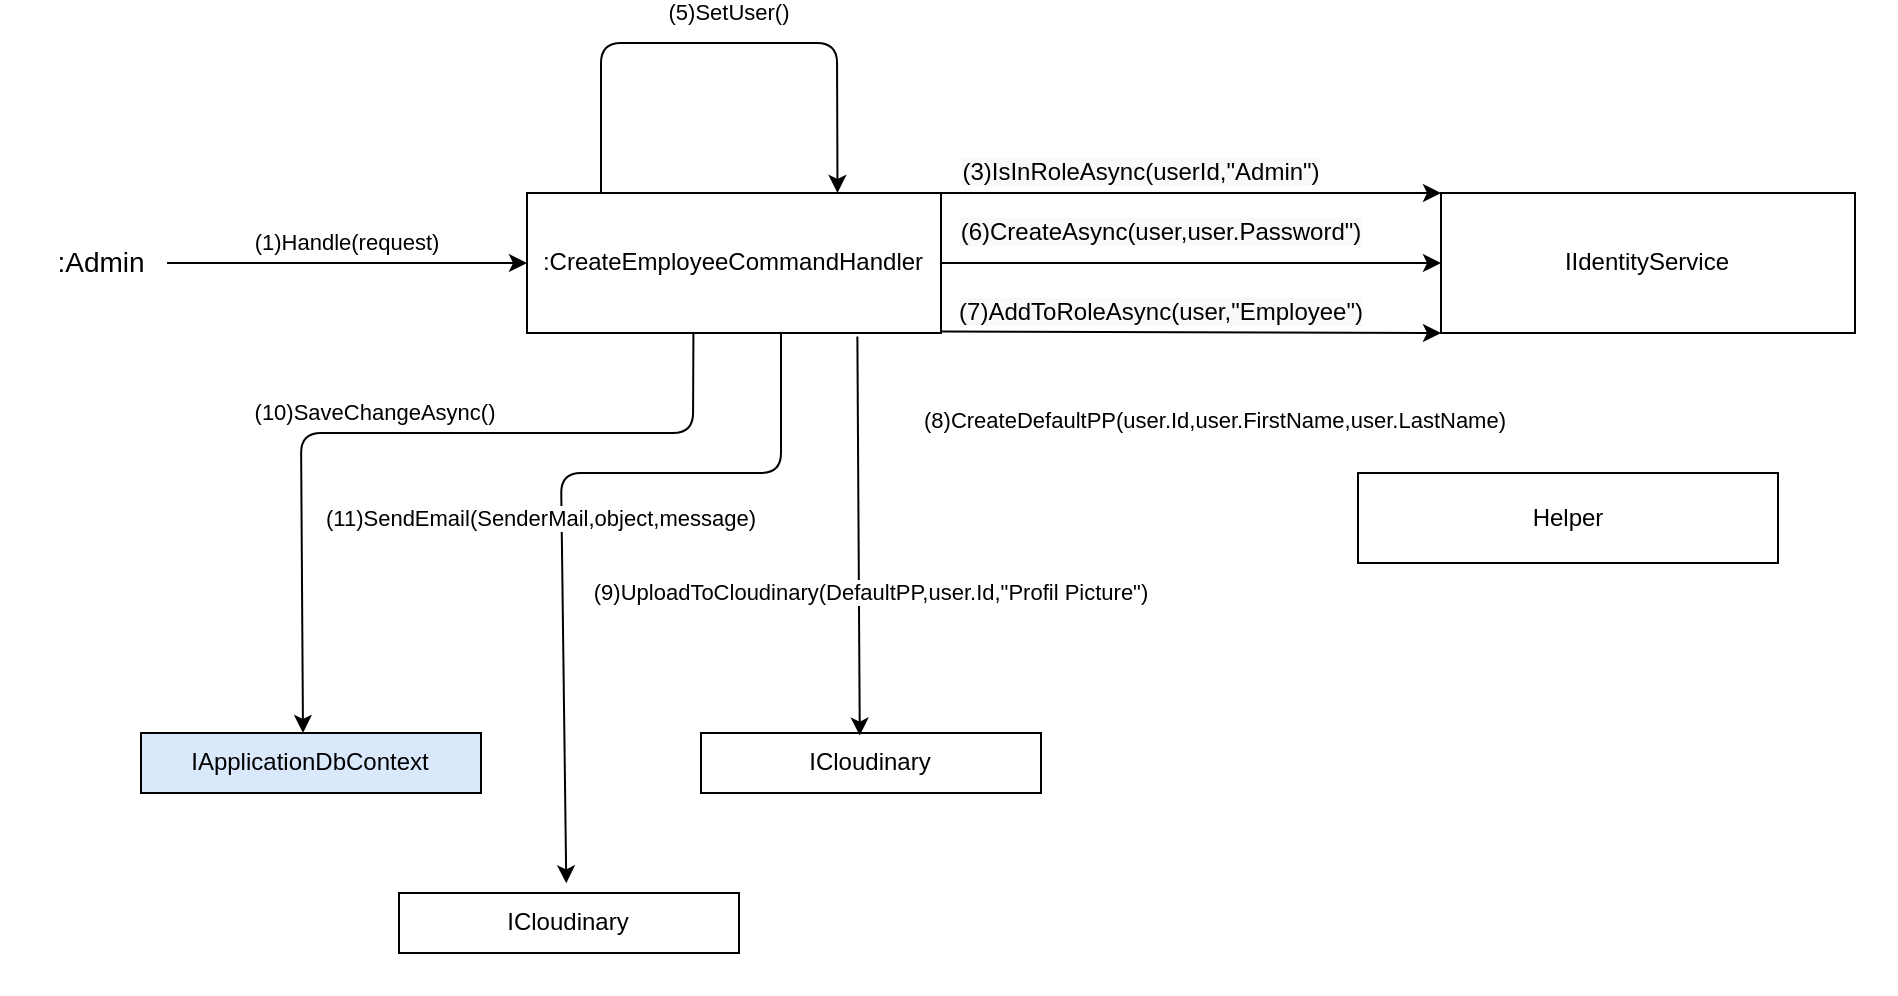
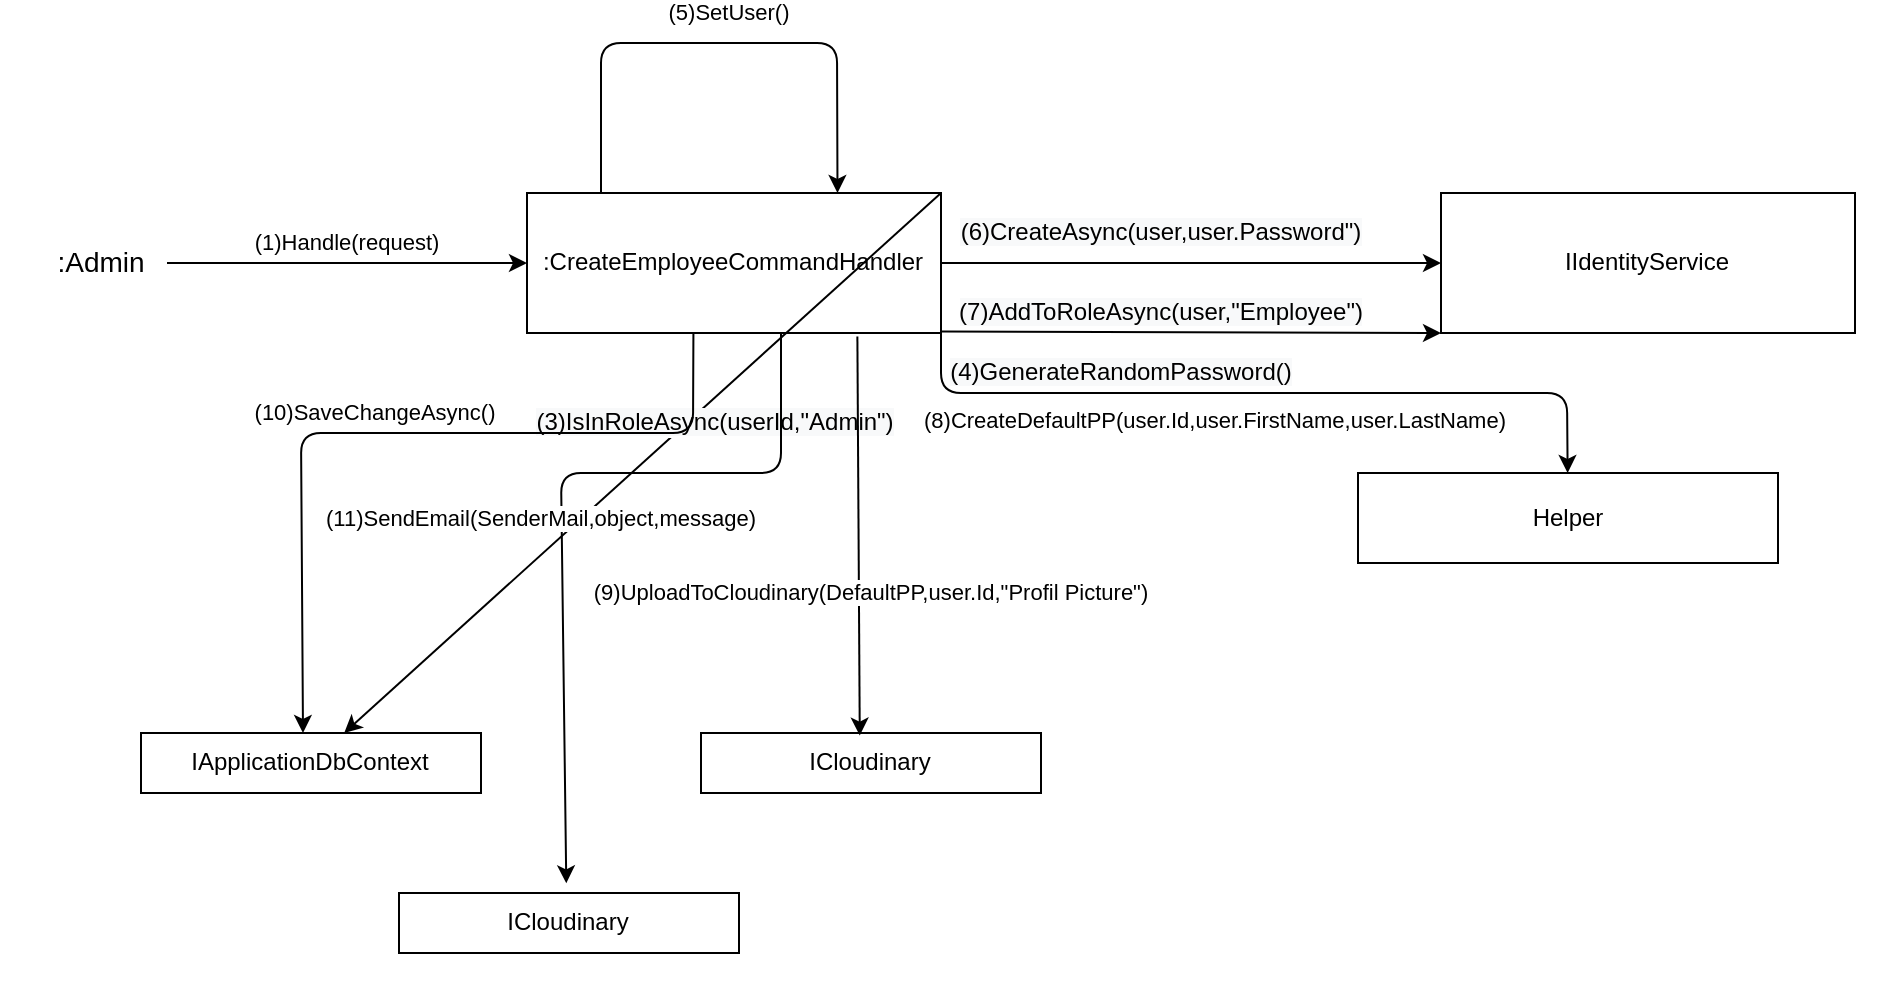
  <mxCell id="0" />
  <mxCell id="1" parent="0" />
  <mxCell id="2" value=":&lt;span&gt;CreateEmployeeCommandHandler&lt;/span&gt;" style="rounded=0;whiteSpace=wrap;html=1;" parent="1" vertex="1"><mxGeometry x="263" y="95" width="207" height="70" as="geometry" /></mxCell>
  <mxCell id="3" value="(1)Handle(request)" style="endArrow=classic;html=1;entryX=0;entryY=0.5;entryDx=0;entryDy=0;" parent="1" target="2" edge="1"><mxGeometry y="10" width="50" height="50" relative="1" as="geometry"><mxPoint x="83" y="130" as="sourcePoint" /><mxPoint x="262" y="107.08" as="targetPoint" /><mxPoint as="offset" /></mxGeometry></mxCell>
  <mxCell id="4" value=":Admin" style="text;html=1;align=center;verticalAlign=middle;resizable=0;points=[];autosize=1;fontSize=14;" parent="1" vertex="1"><mxGeometry x="20" y="120" width="60" height="20" as="geometry" /></mxCell>
- <mxCell id="5" value="IApplicationDbContext" style="rounded=0;whiteSpace=wrap;html=1;fillColor=#dae8fc;" parent="1" vertex="1"><mxGeometry x="70" y="365" width="170" height="30" as="geometry" /></mxCell>
+ <mxCell id="5" value="IApplicationDbContext" style="rounded=0;whiteSpace=wrap;html=1;" parent="1" vertex="1"><mxGeometry x="70" y="365" width="170" height="30" as="geometry" /></mxCell>
  <mxCell id="6" value="ICloudinary" style="rounded=0;whiteSpace=wrap;html=1;" parent="1" vertex="1"><mxGeometry x="350" y="365" width="170" height="30" as="geometry" /></mxCell>
  <mxCell id="7" value="Helper" style="rounded=0;whiteSpace=wrap;html=1;" parent="1" vertex="1"><mxGeometry x="678.5" y="235" width="210" height="45" as="geometry" /></mxCell>
- <mxCell id="8" value="&lt;span style=&quot;font-size: 12px ; background-color: rgb(248 , 249 , 250)&quot;&gt;(3)IsInRoleAsync(userId,&quot;Admin&quot;)&lt;/span&gt;" style="endArrow=classic;html=1;exitX=1;exitY=0;exitDx=0;exitDy=0;entryX=0;entryY=0;entryDx=0;entryDy=0;" parent="1" source="2" target="9" edge="1"><mxGeometry x="-0.2" y="10" width="50" height="50" relative="1" as="geometry"><mxPoint x="376.5" y="105" as="sourcePoint" /><mxPoint x="610" y="130" as="targetPoint" /><mxPoint as="offset" /></mxGeometry></mxCell>
+ <mxCell id="8" value="&lt;span style=&quot;font-size: 12px ; background-color: rgb(248 , 249 , 250)&quot;&gt;(3)IsInRoleAsync(userId,&quot;Admin&quot;)&lt;/span&gt;" style="endArrow=classic;html=1;exitX=1;exitY=0;exitDx=0;exitDy=0;" parent="1" source="2" target="5" edge="1"><mxGeometry x="-0.2" y="10" width="50" height="50" relative="1" as="geometry"><mxPoint x="376.5" y="105" as="sourcePoint" /><mxPoint x="610" y="130" as="targetPoint" /><mxPoint as="offset" /></mxGeometry></mxCell>
  <mxCell id="9" value="IIdentityService" style="rounded=0;whiteSpace=wrap;html=1;" parent="1" vertex="1"><mxGeometry x="720" y="95" width="207" height="70" as="geometry" /></mxCell>
+ <mxCell id="10" value="&lt;span style=&quot;font-size: 12px ; background-color: rgb(248 , 249 , 250)&quot;&gt;(4)GenerateRandomPassword()&lt;/span&gt;" style="endArrow=classic;html=1;exitX=1;exitY=1;exitDx=0;exitDy=0;" parent="1" source="2" target="7" edge="1"><mxGeometry x="-0.373" y="10" width="50" height="50" relative="1" as="geometry"><mxPoint x="470" y="155" as="sourcePoint" /><mxPoint x="650" y="155" as="targetPoint" /><mxPoint as="offset" /><Array as="points"><mxPoint x="470" y="195" /><mxPoint x="783" y="195" /></Array></mxGeometry></mxCell>
  <mxCell id="11" value="&lt;span style=&quot;color: rgb(0 , 0 , 0) ; font-family: &amp;#34;helvetica&amp;#34; ; font-size: 11px ; font-style: normal ; font-weight: 400 ; letter-spacing: normal ; text-align: center ; text-indent: 0px ; text-transform: none ; word-spacing: 0px ; background-color: rgb(255 , 255 , 255) ; display: inline ; float: none&quot;&gt;(8)CreateDefaultPP(user.Id,user.FirstName,user.LastName)&lt;/span&gt;" style="text;whiteSpace=wrap;html=1;" parent="1" vertex="1"><mxGeometry x="460" y="195" width="320" height="30" as="geometry" /></mxCell>
  <mxCell id="12" value="&lt;span style=&quot;color: rgb(0 , 0 , 0) ; font-family: &amp;#34;helvetica&amp;#34; ; font-size: 11px ; font-style: normal ; font-weight: 400 ; letter-spacing: normal ; text-align: center ; text-indent: 0px ; text-transform: none ; word-spacing: 0px ; background-color: rgb(255 , 255 , 255) ; display: inline ; float: none&quot;&gt;(5)SetUser()&lt;/span&gt;" style="endArrow=classic;html=1;exitX=1;exitY=0;exitDx=0;exitDy=0;entryX=0.75;entryY=0;entryDx=0;entryDy=0;" parent="1" target="2" edge="1"><mxGeometry x="0.041" y="15" width="50" height="50" relative="1" as="geometry"><mxPoint x="300" y="95" as="sourcePoint" /><mxPoint x="503.532" y="20.3" as="targetPoint" /><Array as="points"><mxPoint x="300" y="20" /><mxPoint x="418" y="20" /></Array><mxPoint as="offset" /></mxGeometry></mxCell>
  <mxCell id="13" value="&lt;span style=&quot;font-size: 12px ; background-color: rgb(248 , 249 , 250)&quot;&gt;(6)CreateAsync(user,user.Password&quot;)&lt;/span&gt;" style="endArrow=classic;html=1;entryX=0;entryY=0.5;entryDx=0;entryDy=0;" parent="1" target="9" edge="1"><mxGeometry x="-0.12" y="15" width="50" height="50" relative="1" as="geometry"><mxPoint x="470" y="130" as="sourcePoint" /><mxPoint x="681.5" y="125" as="targetPoint" /><mxPoint as="offset" /></mxGeometry></mxCell>
  <mxCell id="14" value="&lt;span style=&quot;font-size: 12px ; background-color: rgb(248 , 249 , 250)&quot;&gt;(7)AddToRoleAsync(user,&quot;Employee&quot;)&lt;/span&gt;" style="endArrow=classic;html=1;exitX=1;exitY=0;exitDx=0;exitDy=0;entryX=-0.002;entryY=0.44;entryDx=0;entryDy=0;entryPerimeter=0;" parent="1" edge="1"><mxGeometry x="-0.122" y="10" width="50" height="50" relative="1" as="geometry"><mxPoint x="470.41" y="164.2" as="sourcePoint" /><mxPoint x="719.996" y="165" as="targetPoint" /><mxPoint as="offset" /></mxGeometry></mxCell>
  <mxCell id="15" value="(9)UploadToCloudinary(DefaultPP,user.Id,&quot;Profil Picture&quot;)" style="endArrow=classic;html=1;entryX=0.467;entryY=0.043;entryDx=0;entryDy=0;exitX=0.798;exitY=1.025;exitDx=0;exitDy=0;exitPerimeter=0;entryPerimeter=0;" parent="1" source="2" target="6" edge="1"><mxGeometry x="0.286" y="6" width="50" height="50" relative="1" as="geometry"><mxPoint x="460" y="245" as="sourcePoint" /><mxPoint x="150.055" y="315" as="targetPoint" /><Array as="points" /><mxPoint as="offset" /></mxGeometry></mxCell>
  <mxCell id="16" value="(10)SaveChangeAsync()" style="endArrow=classic;html=1;exitX=0.402;exitY=0.994;exitDx=0;exitDy=0;exitPerimeter=0;" parent="1" source="2" edge="1"><mxGeometry x="0.054" y="-10" width="50" height="50" relative="1" as="geometry"><mxPoint x="370" y="185" as="sourcePoint" /><mxPoint x="151" y="365" as="targetPoint" /><Array as="points"><mxPoint x="346" y="215" /><mxPoint x="150" y="215" /></Array><mxPoint as="offset" /></mxGeometry></mxCell>
  <mxCell id="17" value="ICloudinary" style="rounded=0;whiteSpace=wrap;html=1;" parent="1" vertex="1"><mxGeometry x="199" y="445" width="170" height="30" as="geometry" /></mxCell>
  <mxCell id="18" value="(11)SendEmail(SenderMail,object,message)" style="endArrow=classic;html=1;exitX=0.402;exitY=0.994;exitDx=0;exitDy=0;exitPerimeter=0;entryX=0.492;entryY=-0.162;entryDx=0;entryDy=0;entryPerimeter=0;" parent="1" target="17" edge="1"><mxGeometry x="0.054" y="-10" width="50" height="50" relative="1" as="geometry"><mxPoint x="390.004" y="165" as="sourcePoint" /><mxPoint x="194.79" y="365.42" as="targetPoint" /><Array as="points"><mxPoint x="390" y="235" /><mxPoint x="280" y="235" /></Array><mxPoint as="offset" /></mxGeometry></mxCell>
